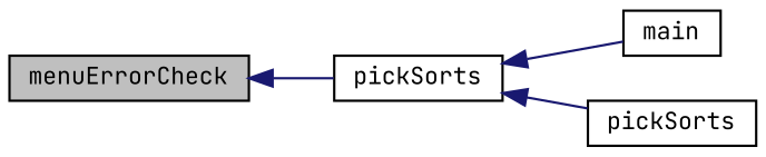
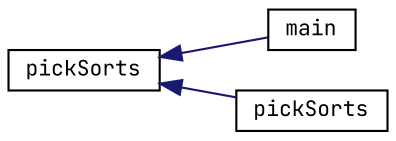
  digraph {
    rankdir=LR
    fontname="JetBrains Mono"
    node [color=black fillcolor=white fontname="JetBrains Mono" fontsize=10 shape=record style=filled]
    edge [color=midnightblue dir=back fontname="JetBrains Mono" fontsize=10 labelfontname=FreeSans labelfontsize=10 style=solid]
-   n1 [fillcolor=grey75 fontcolor=black height=0.2 label=menuErrorCheck width=0.4]
    n2 [height=0.2 label=pickSorts width=0.4]
    n3 [height=0.2 label=main width=0.4]
    n4 [height=0.2 label=pickSorts width=0.4]
-   n1 -> n2
    n2 -> n3
    n2 -> n4
  }
